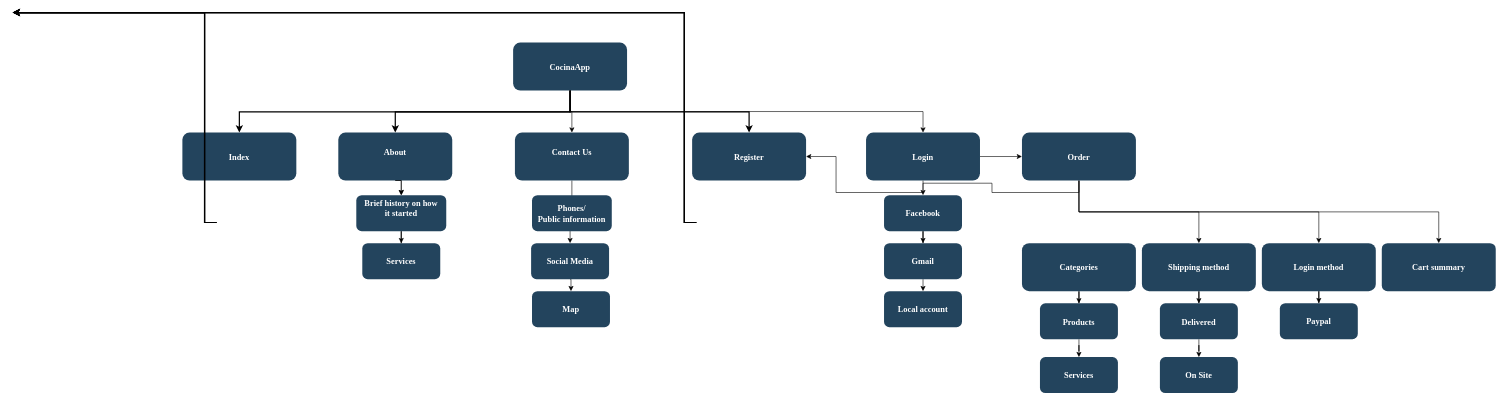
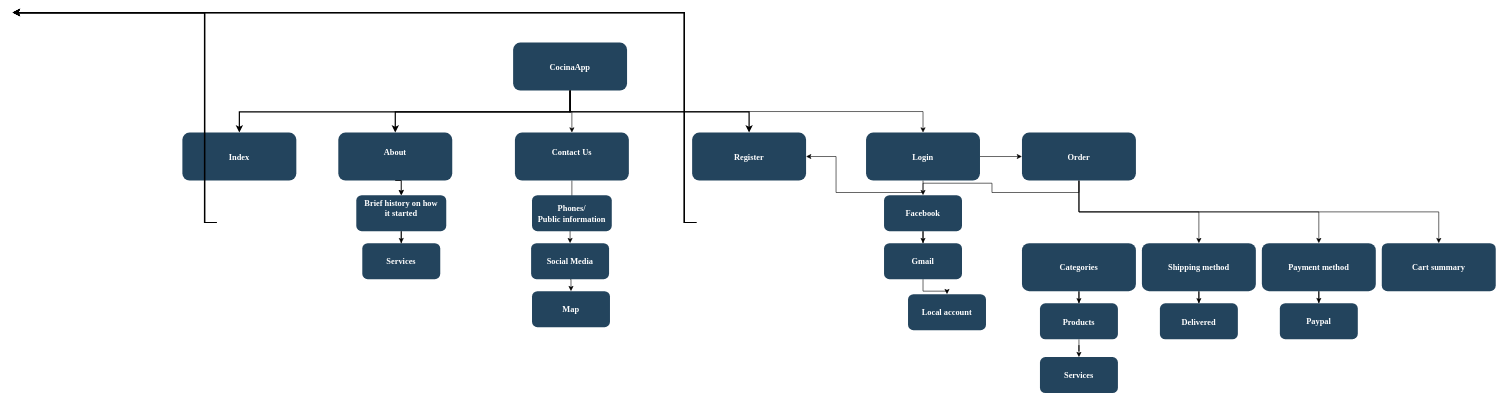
  <mxCell id="0" />
  <mxCell id="1" parent="0" />
  <mxCell id="2" style="edgeStyle=orthogonalEdgeStyle;rounded=0;orthogonalLoop=1;jettySize=auto;html=1;exitX=0.5;exitY=1;exitDx=0;exitDy=0;" edge="1" parent="1" source="4" target="27"><mxGeometry relative="1" as="geometry" /></mxCell>
  <mxCell id="3" style="edgeStyle=orthogonalEdgeStyle;rounded=0;orthogonalLoop=1;jettySize=auto;html=1;entryX=0.5;entryY=0;entryDx=0;entryDy=0;" edge="1" parent="1" source="4" target="8"><mxGeometry relative="1" as="geometry" /></mxCell>
  <mxCell id="4" value="CocinaApp" style="rounded=1;fillColor=#23445D;gradientColor=none;strokeColor=none;fontColor=#FFFFFF;fontStyle=1;fontFamily=Tahoma;fontSize=14" parent="1" vertex="1"><mxGeometry x="854.5" y="70.5" width="190" height="80" as="geometry" /></mxCell>
  <mxCell id="5" value="Register" style="rounded=1;fillColor=#23445D;gradientColor=none;strokeColor=none;fontColor=#FFFFFF;fontStyle=1;fontFamily=Tahoma;fontSize=14" parent="1" vertex="1"><mxGeometry x="1153" y="220.5" width="190" height="80" as="geometry" /></mxCell>
  <mxCell id="6" value="" style="edgeStyle=elbowEdgeStyle;elbow=vertical;strokeWidth=2;rounded=0" parent="1" source="4" target="5" edge="1"><mxGeometry x="337" y="215.5" width="100" height="100" as="geometry"><mxPoint x="280" y="200.5" as="sourcePoint" /><mxPoint x="380" y="100.5" as="targetPoint" /></mxGeometry></mxCell>
  <mxCell id="7" style="edgeStyle=orthogonalEdgeStyle;rounded=0;orthogonalLoop=1;jettySize=auto;html=1;exitX=0.5;exitY=1;exitDx=0;exitDy=0;" edge="1" parent="1" source="8" target="14"><mxGeometry relative="1" as="geometry" /></mxCell>
  <mxCell id="8" value="Contact Us&#10;" style="rounded=1;fillColor=#23445D;gradientColor=none;strokeColor=none;fontColor=#FFFFFF;fontStyle=1;fontFamily=Tahoma;fontSize=14" parent="1" vertex="1"><mxGeometry x="857.5" y="220.5" width="190" height="80" as="geometry" /></mxCell>
  <mxCell id="9" style="edgeStyle=orthogonalEdgeStyle;rounded=0;orthogonalLoop=1;jettySize=auto;html=1;exitX=0.5;exitY=1;exitDx=0;exitDy=0;entryX=0.5;entryY=0;entryDx=0;entryDy=0;" edge="1" parent="1" source="10" target="53"><mxGeometry relative="1" as="geometry" /></mxCell>
  <mxCell id="10" value="About&#10;" style="rounded=1;fillColor=#23445D;gradientColor=none;strokeColor=none;fontColor=#FFFFFF;fontStyle=1;fontFamily=Tahoma;fontSize=14" parent="1" vertex="1"><mxGeometry x="563" y="220.5" width="190" height="80" as="geometry" /></mxCell>
  <mxCell id="11" value="Index" style="rounded=1;fillColor=#23445D;gradientColor=none;strokeColor=none;fontColor=#FFFFFF;fontStyle=1;fontFamily=Tahoma;fontSize=14" parent="1" vertex="1"><mxGeometry x="303" y="220.5" width="190" height="80" as="geometry" /></mxCell>
  <mxCell id="12" value="Phones/&#10;Public information" style="rounded=1;fillColor=#23445D;gradientColor=none;strokeColor=none;fontColor=#FFFFFF;fontStyle=1;fontFamily=Tahoma;fontSize=14" parent="1" vertex="1"><mxGeometry x="886" y="325" width="133" height="60" as="geometry" /></mxCell>
  <mxCell id="13" style="edgeStyle=orthogonalEdgeStyle;rounded=0;orthogonalLoop=1;jettySize=auto;html=1;exitX=0.5;exitY=1;exitDx=0;exitDy=0;entryX=0.5;entryY=0;entryDx=0;entryDy=0;" edge="1" parent="1" source="14" target="15"><mxGeometry relative="1" as="geometry" /></mxCell>
  <mxCell id="14" value="Social Media" style="rounded=1;fillColor=#23445D;gradientColor=none;strokeColor=none;fontColor=#FFFFFF;fontStyle=1;fontFamily=Tahoma;fontSize=14" parent="1" vertex="1"><mxGeometry x="884.5" y="405" width="130" height="60" as="geometry" /></mxCell>
  <mxCell id="15" value="Map" style="rounded=1;fillColor=#23445D;gradientColor=none;strokeColor=none;fontColor=#FFFFFF;fontStyle=1;fontFamily=Tahoma;fontSize=14" parent="1" vertex="1"><mxGeometry x="886" y="485" width="130" height="60" as="geometry" /></mxCell>
  <mxCell id="16" value="" style="edgeStyle=elbowEdgeStyle;elbow=vertical;strokeWidth=2;rounded=0" parent="1" source="4" target="10" edge="1"><mxGeometry x="347" y="225.5" width="100" height="100" as="geometry"><mxPoint x="805" y="160.5" as="sourcePoint" /><mxPoint x="1410" y="230.5" as="targetPoint" /></mxGeometry></mxCell>
  <mxCell id="17" value="" style="edgeStyle=elbowEdgeStyle;elbow=vertical;strokeWidth=2;rounded=0" parent="1" source="4" target="11" edge="1"><mxGeometry x="-23" y="135.5" width="100" height="100" as="geometry"><mxPoint x="-80" y="120.5" as="sourcePoint" /><mxPoint x="20" y="20.5" as="targetPoint" /></mxGeometry></mxCell>
  <mxCell id="18" value="" style="edgeStyle=elbowEdgeStyle;elbow=horizontal;strokeWidth=2;rounded=0" parent="1" edge="1"><mxGeometry x="-23" y="135.5" width="100" height="100" as="geometry"><mxPoint x="360" y="370.5" as="sourcePoint" /><mxPoint x="20" y="20.5" as="targetPoint" /><Array as="points"><mxPoint x="340" y="420.5" /></Array></mxGeometry></mxCell>
  <mxCell id="19" value="" style="edgeStyle=elbowEdgeStyle;elbow=horizontal;strokeWidth=2;rounded=0" parent="1" edge="1"><mxGeometry x="-23" y="135.5" width="100" height="100" as="geometry"><mxPoint x="360" y="370.5" as="sourcePoint" /><mxPoint x="20" y="20.5" as="targetPoint" /><Array as="points"><mxPoint x="340" y="460.5" /></Array></mxGeometry></mxCell>
  <mxCell id="20" value="" style="edgeStyle=elbowEdgeStyle;elbow=horizontal;strokeWidth=2;rounded=0" parent="1" edge="1"><mxGeometry x="-23" y="135.5" width="100" height="100" as="geometry"><mxPoint x="360" y="370.5" as="sourcePoint" /><mxPoint x="20" y="20.5" as="targetPoint" /><Array as="points"><mxPoint x="340" y="500.5" /></Array></mxGeometry></mxCell>
  <mxCell id="21" value="" style="edgeStyle=elbowEdgeStyle;elbow=horizontal;strokeWidth=2;rounded=0" parent="1" edge="1"><mxGeometry x="-23" y="135.5" width="100" height="100" as="geometry"><mxPoint x="1160" y="370.5" as="sourcePoint" /><mxPoint x="20" y="20.5" as="targetPoint" /><Array as="points"><mxPoint x="1140" y="430.5" /></Array></mxGeometry></mxCell>
  <mxCell id="22" value="" style="edgeStyle=elbowEdgeStyle;elbow=horizontal;strokeWidth=2;rounded=0" parent="1" edge="1"><mxGeometry x="-23" y="135.5" width="100" height="100" as="geometry"><mxPoint x="1160" y="370.5" as="sourcePoint" /><mxPoint x="20" y="20.5" as="targetPoint" /><Array as="points"><mxPoint x="1140" y="460.5" /></Array></mxGeometry></mxCell>
  <mxCell id="23" value="" style="edgeStyle=elbowEdgeStyle;elbow=horizontal;strokeWidth=2;rounded=0" parent="1" edge="1"><mxGeometry x="-23" y="135.5" width="100" height="100" as="geometry"><mxPoint x="1160" y="370.5" as="sourcePoint" /><mxPoint x="20" y="20.5" as="targetPoint" /><Array as="points"><mxPoint x="1140" y="510.5" /></Array></mxGeometry></mxCell>
  <mxCell id="24" value="Services" style="rounded=1;fillColor=#23445D;gradientColor=none;strokeColor=none;fontColor=#FFFFFF;fontStyle=1;fontFamily=Tahoma;fontSize=14" vertex="1" parent="1"><mxGeometry x="603" y="405" width="130" height="60" as="geometry" /></mxCell>
  <mxCell id="25" style="edgeStyle=orthogonalEdgeStyle;rounded=0;orthogonalLoop=1;jettySize=auto;html=1;exitX=1;exitY=0.5;exitDx=0;exitDy=0;" edge="1" parent="1" source="27" target="37"><mxGeometry relative="1" as="geometry" /></mxCell>
  <mxCell id="26" style="edgeStyle=orthogonalEdgeStyle;rounded=0;orthogonalLoop=1;jettySize=auto;html=1;exitX=0.5;exitY=1;exitDx=0;exitDy=0;" edge="1" parent="1" source="27" target="5"><mxGeometry relative="1" as="geometry" /></mxCell>
  <mxCell id="27" value="Login" style="rounded=1;fillColor=#23445D;gradientColor=none;strokeColor=none;fontColor=#FFFFFF;fontStyle=1;fontFamily=Tahoma;fontSize=14" vertex="1" parent="1"><mxGeometry x="1443" y="220.5" width="190" height="80" as="geometry" /></mxCell>
  <mxCell id="28" style="edgeStyle=orthogonalEdgeStyle;rounded=0;orthogonalLoop=1;jettySize=auto;html=1;exitX=0.5;exitY=1;exitDx=0;exitDy=0;" edge="1" parent="1" source="29" target="32"><mxGeometry relative="1" as="geometry" /></mxCell>
  <mxCell id="29" value="Facebook" style="rounded=1;fillColor=#23445D;gradientColor=none;strokeColor=none;fontColor=#FFFFFF;fontStyle=1;fontFamily=Tahoma;fontSize=14" vertex="1" parent="1"><mxGeometry x="1473" y="325" width="130" height="60" as="geometry" /></mxCell>
- <mxCell id="30" value="Local account" style="rounded=1;fillColor=#23445D;gradientColor=none;strokeColor=none;fontColor=#FFFFFF;fontStyle=1;fontFamily=Tahoma;fontSize=14" vertex="1" parent="1"><mxGeometry x="1473" y="485" width="130" height="60" as="geometry" /></mxCell>
+ <mxCell id="30" value="Local account" style="rounded=1;fillColor=#23445D;gradientColor=none;strokeColor=none;fontColor=#FFFFFF;fontStyle=1;fontFamily=Tahoma;fontSize=14" vertex="1" parent="1"><mxGeometry x="1513" y="490" width="130" height="60" as="geometry" /></mxCell>
  <mxCell id="31" style="edgeStyle=orthogonalEdgeStyle;rounded=0;orthogonalLoop=1;jettySize=auto;html=1;exitX=0.5;exitY=1;exitDx=0;exitDy=0;entryX=0.5;entryY=0;entryDx=0;entryDy=0;" edge="1" parent="1" source="32" target="30"><mxGeometry relative="1" as="geometry" /></mxCell>
  <mxCell id="32" value="Gmail" style="rounded=1;fillColor=#23445D;gradientColor=none;strokeColor=none;fontColor=#FFFFFF;fontStyle=1;fontFamily=Tahoma;fontSize=14" vertex="1" parent="1"><mxGeometry x="1473" y="405" width="130" height="60" as="geometry" /></mxCell>
  <mxCell id="33" style="edgeStyle=orthogonalEdgeStyle;rounded=0;orthogonalLoop=1;jettySize=auto;html=1;exitX=0.5;exitY=1;exitDx=0;exitDy=0;" edge="1" parent="1" source="37" target="29"><mxGeometry relative="1" as="geometry" /></mxCell>
  <mxCell id="34" style="edgeStyle=orthogonalEdgeStyle;rounded=0;orthogonalLoop=1;jettySize=auto;html=1;exitX=0.5;exitY=1;exitDx=0;exitDy=0;entryX=0.5;entryY=0;entryDx=0;entryDy=0;" edge="1" parent="1" source="37" target="44"><mxGeometry relative="1" as="geometry" /></mxCell>
  <mxCell id="35" style="edgeStyle=orthogonalEdgeStyle;rounded=0;orthogonalLoop=1;jettySize=auto;html=1;exitX=0.5;exitY=1;exitDx=0;exitDy=0;entryX=0.5;entryY=0;entryDx=0;entryDy=0;" edge="1" parent="1" source="37" target="46"><mxGeometry relative="1" as="geometry" /></mxCell>
  <mxCell id="36" style="edgeStyle=orthogonalEdgeStyle;rounded=0;orthogonalLoop=1;jettySize=auto;html=1;exitX=0.5;exitY=1;exitDx=0;exitDy=0;entryX=0.5;entryY=0;entryDx=0;entryDy=0;" edge="1" parent="1" source="37" target="40"><mxGeometry relative="1" as="geometry" /></mxCell>
  <mxCell id="37" value="Order" style="rounded=1;fillColor=#23445D;gradientColor=none;strokeColor=none;fontColor=#FFFFFF;fontStyle=1;fontFamily=Tahoma;fontSize=14" vertex="1" parent="1"><mxGeometry x="1703" y="220.5" width="190" height="80" as="geometry" /></mxCell>
  <mxCell id="38" value="" style="edgeStyle=orthogonalEdgeStyle;rounded=0;orthogonalLoop=1;jettySize=auto;html=1;" edge="1" parent="1" source="39" target="50"><mxGeometry relative="1" as="geometry" /></mxCell>
  <mxCell id="39" value="Products" style="rounded=1;fillColor=#23445D;gradientColor=none;strokeColor=none;fontColor=#FFFFFF;fontStyle=1;fontFamily=Tahoma;fontSize=14" vertex="1" parent="1"><mxGeometry x="1733" y="505.25" width="130" height="60" as="geometry" /></mxCell>
  <mxCell id="40" value="Cart summary" style="rounded=1;fillColor=#23445D;gradientColor=none;strokeColor=none;fontColor=#FFFFFF;fontStyle=1;fontFamily=Tahoma;fontSize=14;arcSize=12;" vertex="1" parent="1"><mxGeometry x="2303" y="405" width="190" height="80" as="geometry" /></mxCell>
  <mxCell id="41" style="edgeStyle=orthogonalEdgeStyle;rounded=0;orthogonalLoop=1;jettySize=auto;html=1;exitX=0.5;exitY=1;exitDx=0;exitDy=0;" edge="1" parent="1" source="42" target="39"><mxGeometry relative="1" as="geometry" /></mxCell>
  <mxCell id="42" value="Categories" style="rounded=1;fillColor=#23445D;gradientColor=none;strokeColor=none;fontColor=#FFFFFF;fontStyle=1;fontFamily=Tahoma;fontSize=14" vertex="1" parent="1"><mxGeometry x="1703" y="405" width="190" height="80" as="geometry" /></mxCell>
  <mxCell id="43" style="edgeStyle=orthogonalEdgeStyle;rounded=0;orthogonalLoop=1;jettySize=auto;html=1;exitX=0.5;exitY=1;exitDx=0;exitDy=0;" edge="1" parent="1" source="44" target="48"><mxGeometry relative="1" as="geometry" /></mxCell>
  <mxCell id="44" value="Shipping method" style="rounded=1;fillColor=#23445D;gradientColor=none;strokeColor=none;fontColor=#FFFFFF;fontStyle=1;fontFamily=Tahoma;fontSize=14" vertex="1" parent="1"><mxGeometry x="1903" y="405" width="190" height="80" as="geometry" /></mxCell>
  <mxCell id="45" style="edgeStyle=orthogonalEdgeStyle;rounded=0;orthogonalLoop=1;jettySize=auto;html=1;exitX=0.5;exitY=1;exitDx=0;exitDy=0;" edge="1" parent="1" source="46" target="51"><mxGeometry relative="1" as="geometry" /></mxCell>
- <mxCell id="46" value="Login method" style="rounded=1;fillColor=#23445D;gradientColor=none;strokeColor=none;fontColor=#FFFFFF;fontStyle=1;fontFamily=Tahoma;fontSize=14" vertex="1" parent="1"><mxGeometry x="2103" y="405" width="190" height="80" as="geometry" /></mxCell>
- <mxCell id="47" style="edgeStyle=orthogonalEdgeStyle;rounded=0;orthogonalLoop=1;jettySize=auto;html=1;exitX=0.5;exitY=1;exitDx=0;exitDy=0;" edge="1" parent="1" source="48" target="49"><mxGeometry relative="1" as="geometry" /></mxCell>
+ <mxCell id="46" value="Payment method" style="rounded=1;fillColor=#23445D;gradientColor=none;strokeColor=none;fontColor=#FFFFFF;fontStyle=1;fontFamily=Tahoma;fontSize=14" vertex="1" parent="1"><mxGeometry x="2103" y="405" width="190" height="80" as="geometry" /></mxCell>
  <mxCell id="48" value="Delivered" style="rounded=1;fillColor=#23445D;gradientColor=none;strokeColor=none;fontColor=#FFFFFF;fontStyle=1;fontFamily=Tahoma;fontSize=14" vertex="1" parent="1"><mxGeometry x="1933" y="505.25" width="130" height="60" as="geometry" /></mxCell>
- <mxCell id="49" value="On Site" style="rounded=1;fillColor=#23445D;gradientColor=none;strokeColor=none;fontColor=#FFFFFF;fontStyle=1;fontFamily=Tahoma;fontSize=14" vertex="1" parent="1"><mxGeometry x="1933" y="595" width="130" height="60" as="geometry" /></mxCell>
  <mxCell id="50" value="Services" style="rounded=1;fillColor=#23445D;gradientColor=none;strokeColor=none;fontColor=#FFFFFF;fontStyle=1;fontFamily=Tahoma;fontSize=14" vertex="1" parent="1"><mxGeometry x="1733" y="595" width="130" height="60" as="geometry" /></mxCell>
  <mxCell id="51" value="Paypal" style="rounded=1;fillColor=#23445D;gradientColor=none;strokeColor=none;fontColor=#FFFFFF;fontStyle=1;fontFamily=Tahoma;fontSize=14" vertex="1" parent="1"><mxGeometry x="2133" y="505" width="130" height="60" as="geometry" /></mxCell>
  <mxCell id="52" style="edgeStyle=orthogonalEdgeStyle;rounded=0;orthogonalLoop=1;jettySize=auto;html=1;exitX=0.5;exitY=1;exitDx=0;exitDy=0;" edge="1" parent="1" source="53" target="24"><mxGeometry relative="1" as="geometry" /></mxCell>
  <mxCell id="53" value="Brief history on how&#10;it started&#10;" style="rounded=1;fillColor=#23445D;gradientColor=none;strokeColor=none;fontColor=#FFFFFF;fontStyle=1;fontFamily=Tahoma;fontSize=14" vertex="1" parent="1"><mxGeometry x="593" y="325" width="150" height="60" as="geometry" /></mxCell>
  <mxCell id="54" style="edgeStyle=orthogonalEdgeStyle;rounded=0;orthogonalLoop=1;jettySize=auto;html=1;exitX=0.5;exitY=1;exitDx=0;exitDy=0;entryX=0.5;entryY=0;entryDx=0;entryDy=0;" edge="1" parent="1" source="10" target="53"><mxGeometry relative="1" as="geometry"><mxPoint x="658" y="300.5" as="sourcePoint" /><mxPoint x="738" y="475" as="targetPoint" /></mxGeometry></mxCell>
